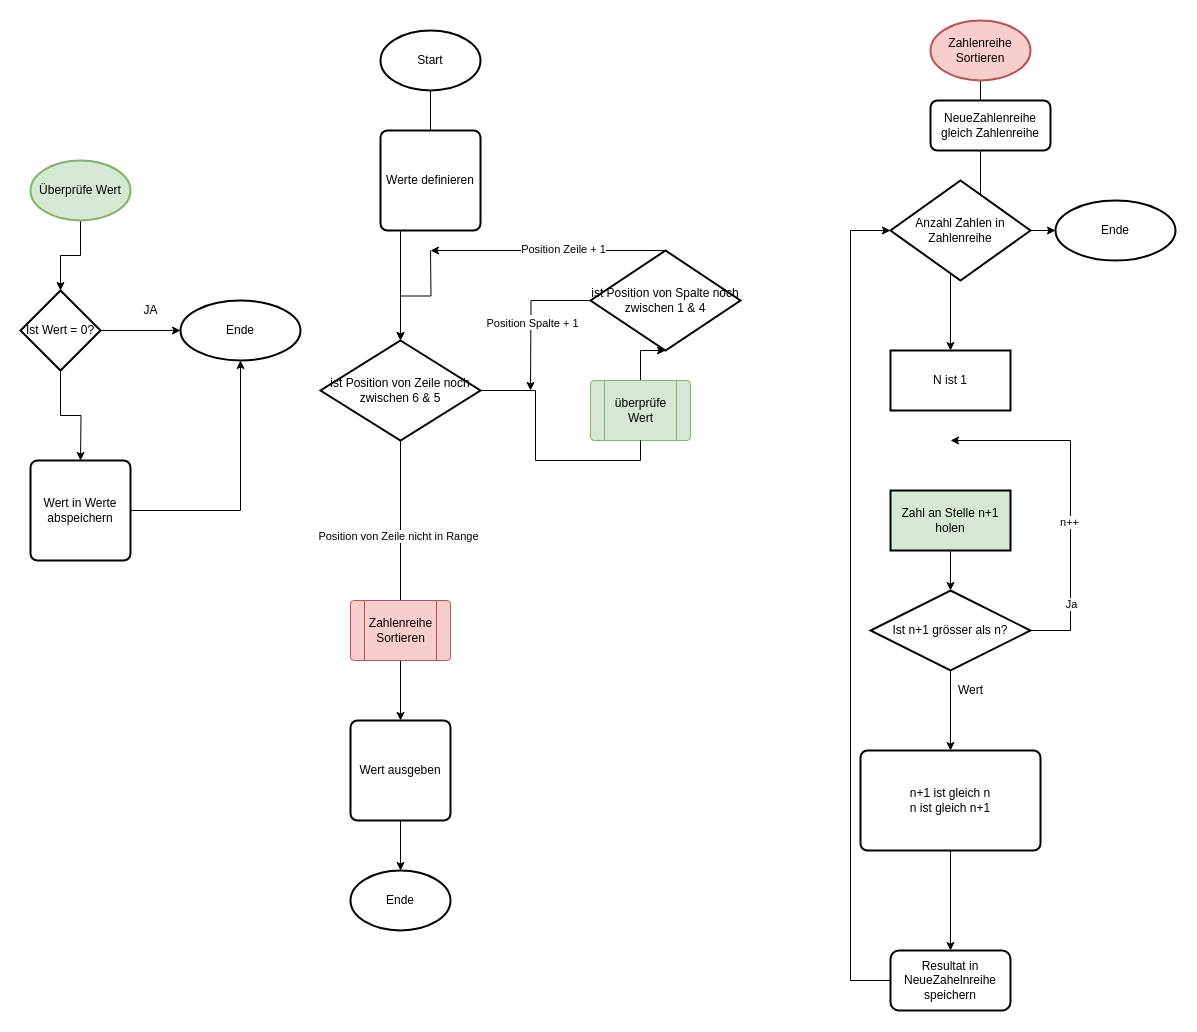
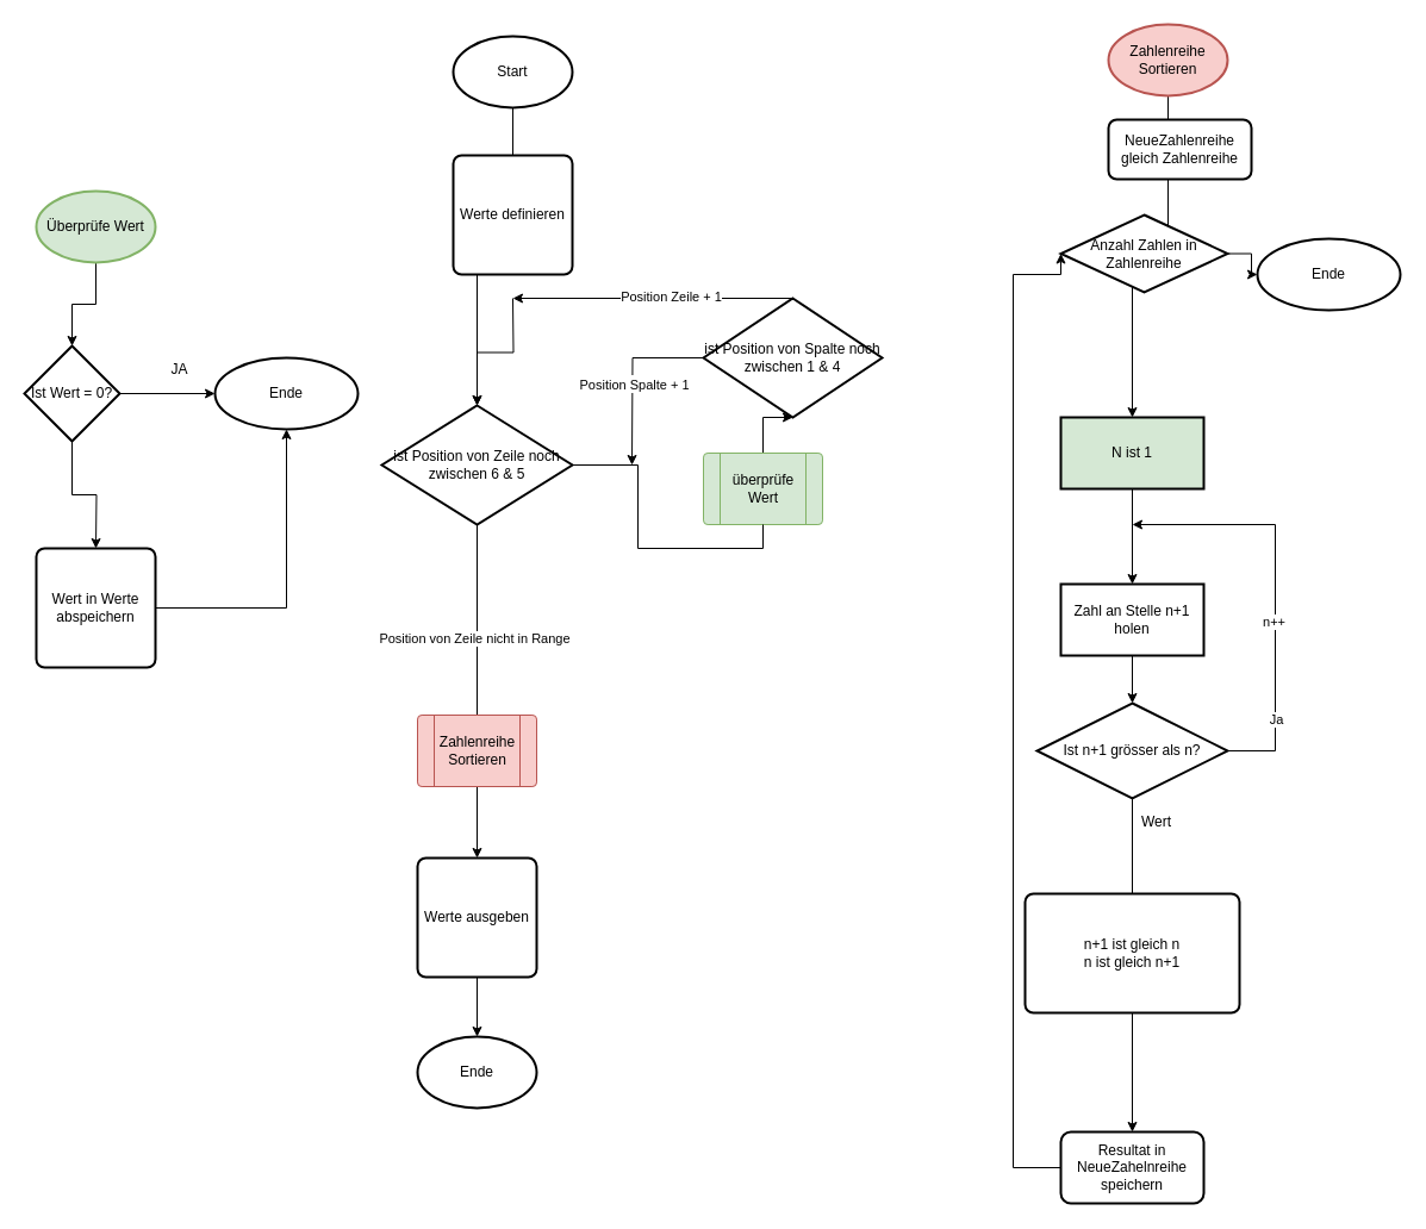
  <mxCell id="0" />
  <mxCell id="1" parent="0" />
  <mxCell id="2" style="edgeStyle=orthogonalEdgeStyle;rounded=0;orthogonalLoop=1;jettySize=auto;html=1;entryX=0.5;entryY=0;entryDx=0;entryDy=0;entryPerimeter=0;" edge="1" parent="1" source="3" target="8"><mxGeometry relative="1" as="geometry"><mxPoint x="430" y="190" as="targetPoint" /></mxGeometry></mxCell>
  <mxCell id="3" value="Start" style="strokeWidth=2;html=1;shape=mxgraph.flowchart.start_1;whiteSpace=wrap;" vertex="1" parent="1"><mxGeometry x="380" y="30" width="100" height="60" as="geometry" /></mxCell>
  <mxCell id="4" style="edgeStyle=orthogonalEdgeStyle;rounded=0;orthogonalLoop=1;jettySize=auto;html=1;" edge="1" parent="1" target="8"><mxGeometry relative="1" as="geometry"><mxPoint x="430" y="250" as="sourcePoint" /></mxGeometry></mxCell>
  <mxCell id="5" style="edgeStyle=orthogonalEdgeStyle;rounded=0;orthogonalLoop=1;jettySize=auto;html=1;entryX=0.5;entryY=1;entryDx=0;entryDy=0;entryPerimeter=0;startArrow=none;" edge="1" parent="1" source="15" target="14"><mxGeometry relative="1" as="geometry"><Array as="points"><mxPoint x="640" y="390" /><mxPoint x="640" y="350" /></Array></mxGeometry></mxCell>
  <mxCell id="6" value="" style="edgeStyle=orthogonalEdgeStyle;rounded=0;orthogonalLoop=1;jettySize=auto;html=1;entryX=0.5;entryY=0;entryDx=0;entryDy=0;" edge="1" parent="1" source="8" target="28"><mxGeometry relative="1" as="geometry"><mxPoint x="430" y="570" as="targetPoint" /><Array as="points" /></mxGeometry></mxCell>
  <mxCell id="7" value="Position von Zeile nicht in Range" style="edgeLabel;html=1;align=center;verticalAlign=middle;resizable=0;points=[];" vertex="1" connectable="0" parent="6"><mxGeometry x="-0.32" y="-3" relative="1" as="geometry"><mxPoint as="offset" /></mxGeometry></mxCell>
  <mxCell id="8" value="ist Position von Zeile noch zwischen 6 &amp;amp; 5" style="strokeWidth=2;html=1;shape=mxgraph.flowchart.decision;whiteSpace=wrap;" vertex="1" parent="1"><mxGeometry x="320" y="340" width="160" height="100" as="geometry" /></mxCell>
  <mxCell id="9" style="edgeStyle=orthogonalEdgeStyle;rounded=0;orthogonalLoop=1;jettySize=auto;html=1;" edge="1" parent="1" source="14"><mxGeometry relative="1" as="geometry"><mxPoint x="530" y="390" as="targetPoint" /></mxGeometry></mxCell>
  <mxCell id="10" value="n++" style="edgeLabel;html=1;align=center;verticalAlign=middle;resizable=0;points=[];" vertex="1" connectable="0" parent="9"><mxGeometry x="0.067" y="-1" relative="1" as="geometry"><mxPoint as="offset" /></mxGeometry></mxCell>
  <mxCell id="11" value="Position Spalte + 1" style="edgeLabel;html=1;align=center;verticalAlign=middle;resizable=0;points=[];" vertex="1" connectable="0" parent="9"><mxGeometry x="0.093" y="1" relative="1" as="geometry"><mxPoint as="offset" /></mxGeometry></mxCell>
  <mxCell id="12" style="edgeStyle=orthogonalEdgeStyle;rounded=0;orthogonalLoop=1;jettySize=auto;html=1;exitX=0.5;exitY=0;exitDx=0;exitDy=0;exitPerimeter=0;" edge="1" parent="1" source="14"><mxGeometry relative="1" as="geometry"><mxPoint x="430" y="250" as="targetPoint" /><Array as="points"><mxPoint x="560" y="250" /><mxPoint x="560" y="250" /></Array></mxGeometry></mxCell>
  <mxCell id="13" value="Position Zeile + 1" style="edgeLabel;html=1;align=center;verticalAlign=middle;resizable=0;points=[];" vertex="1" connectable="0" parent="12"><mxGeometry x="-0.122" y="-2" relative="1" as="geometry"><mxPoint as="offset" /></mxGeometry></mxCell>
  <mxCell id="14" value="ist Position von Spalte noch zwischen 1 &amp;amp; 4" style="strokeWidth=2;html=1;shape=mxgraph.flowchart.decision;whiteSpace=wrap;" vertex="1" parent="1"><mxGeometry x="590" y="250" width="150" height="100" as="geometry" /></mxCell>
  <mxCell id="15" value="" style="verticalLabelPosition=bottom;verticalAlign=top;html=1;shape=process;whiteSpace=wrap;rounded=1;size=0.14;arcSize=6;fillColor=#d5e8d4;strokeColor=#82b366;" vertex="1" parent="1"><mxGeometry x="590" y="380" width="100" height="60" as="geometry" /></mxCell>
  <mxCell id="16" value="" style="edgeStyle=orthogonalEdgeStyle;rounded=0;orthogonalLoop=1;jettySize=auto;html=1;entryX=0.5;entryY=1;entryDx=0;entryDy=0;entryPerimeter=0;endArrow=none;" edge="1" parent="1" source="8" target="15"><mxGeometry relative="1" as="geometry"><mxPoint x="480" y="390" as="sourcePoint" /><mxPoint x="640" y="350" as="targetPoint" /><Array as="points" /></mxGeometry></mxCell>
  <mxCell id="17" value="&lt;div&gt;überprüfe&lt;/div&gt;&lt;div&gt;Wert&lt;/div&gt;" style="text;html=1;align=center;verticalAlign=middle;resizable=0;points=[];autosize=1;strokeColor=none;fillColor=none;" vertex="1" parent="1"><mxGeometry x="605" y="395" width="70" height="30" as="geometry" /></mxCell>
  <mxCell id="18" value="" style="edgeStyle=orthogonalEdgeStyle;rounded=0;orthogonalLoop=1;jettySize=auto;html=1;" edge="1" parent="1" source="19" target="22"><mxGeometry relative="1" as="geometry" /></mxCell>
  <mxCell id="19" value="Überprüfe Wert" style="strokeWidth=2;html=1;shape=mxgraph.flowchart.start_1;whiteSpace=wrap;fillColor=#d5e8d4;strokeColor=#82b366;" vertex="1" parent="1"><mxGeometry x="30" y="160" width="100" height="60" as="geometry" /></mxCell>
  <mxCell id="20" value="" style="edgeStyle=orthogonalEdgeStyle;rounded=0;orthogonalLoop=1;jettySize=auto;html=1;" edge="1" parent="1" source="22" target="23"><mxGeometry relative="1" as="geometry" /></mxCell>
  <mxCell id="21" style="edgeStyle=orthogonalEdgeStyle;rounded=0;orthogonalLoop=1;jettySize=auto;html=1;" edge="1" parent="1" source="22"><mxGeometry relative="1" as="geometry"><mxPoint x="80" y="460" as="targetPoint" /></mxGeometry></mxCell>
  <mxCell id="22" value="Ist Wert = 0?" style="rhombus;whiteSpace=wrap;html=1;strokeWidth=2;" vertex="1" parent="1"><mxGeometry x="20" y="290" width="80" height="80" as="geometry" /></mxCell>
  <mxCell id="23" value="Ende" style="ellipse;whiteSpace=wrap;html=1;strokeWidth=2;" vertex="1" parent="1"><mxGeometry x="180" y="300" width="120" height="60" as="geometry" /></mxCell>
  <mxCell id="24" style="edgeStyle=orthogonalEdgeStyle;rounded=0;orthogonalLoop=1;jettySize=auto;html=1;entryX=0.5;entryY=1;entryDx=0;entryDy=0;" edge="1" parent="1" source="25" target="23"><mxGeometry relative="1" as="geometry" /></mxCell>
  <mxCell id="25" value="Wert in Werte abspeichern" style="rounded=1;whiteSpace=wrap;html=1;absoluteArcSize=1;arcSize=14;strokeWidth=2;gradientColor=#ffffff;" vertex="1" parent="1"><mxGeometry x="30" y="460" width="100" height="100" as="geometry" /></mxCell>
  <mxCell id="26" value="Werte definieren" style="rounded=1;whiteSpace=wrap;html=1;absoluteArcSize=1;arcSize=14;strokeWidth=2;" vertex="1" parent="1"><mxGeometry x="380" y="130" width="100" height="100" as="geometry" /></mxCell>
  <mxCell id="27" style="edgeStyle=orthogonalEdgeStyle;rounded=0;orthogonalLoop=1;jettySize=auto;html=1;entryX=0.5;entryY=0;entryDx=0;entryDy=0;entryPerimeter=0;" edge="1" parent="1" source="28" target="29"><mxGeometry relative="1" as="geometry" /></mxCell>
- <mxCell id="28" value="Wert ausgeben" style="rounded=1;whiteSpace=wrap;html=1;absoluteArcSize=1;arcSize=14;strokeWidth=2;" vertex="1" parent="1"><mxGeometry x="350" y="720" width="100" height="100" as="geometry" /></mxCell>
+ <mxCell id="28" value="Werte ausgeben" style="rounded=1;whiteSpace=wrap;html=1;absoluteArcSize=1;arcSize=14;strokeWidth=2;" vertex="1" parent="1"><mxGeometry x="350" y="720" width="100" height="100" as="geometry" /></mxCell>
  <mxCell id="29" value="Ende" style="strokeWidth=2;html=1;shape=mxgraph.flowchart.start_1;whiteSpace=wrap;" vertex="1" parent="1"><mxGeometry x="350" y="870" width="100" height="60" as="geometry" /></mxCell>
  <mxCell id="30" value="" style="verticalLabelPosition=bottom;verticalAlign=top;html=1;shape=process;whiteSpace=wrap;rounded=1;size=0.14;arcSize=6;fillColor=#f8cecc;strokeColor=#b85450;" vertex="1" parent="1"><mxGeometry x="350" y="600" width="100" height="60" as="geometry" /></mxCell>
  <mxCell id="31" value="&lt;div&gt;Zahlenreihe&lt;/div&gt;&lt;div&gt;Sortieren&lt;br&gt;&lt;/div&gt;" style="text;html=1;align=center;verticalAlign=middle;resizable=0;points=[];autosize=1;strokeColor=none;fillColor=none;" vertex="1" parent="1"><mxGeometry x="360" y="615" width="80" height="30" as="geometry" /></mxCell>
  <mxCell id="32" value="" style="edgeStyle=orthogonalEdgeStyle;rounded=0;orthogonalLoop=1;jettySize=auto;html=1;" edge="1" parent="1" source="33" target="35"><mxGeometry relative="1" as="geometry" /></mxCell>
  <mxCell id="33" value="Zahlenreihe Sortieren" style="strokeWidth=2;html=1;shape=mxgraph.flowchart.start_1;whiteSpace=wrap;fillColor=#f8cecc;strokeColor=#b85450;" vertex="1" parent="1"><mxGeometry x="930" y="20" width="100" height="60" as="geometry" /></mxCell>
- <mxCell id="35" value="N ist 1" style="whiteSpace=wrap;html=1;strokeWidth=2;" vertex="1" parent="1"><mxGeometry x="890" y="350" width="120" height="60" as="geometry" /></mxCell>
+ <mxCell id="34" value="" style="edgeStyle=orthogonalEdgeStyle;rounded=0;orthogonalLoop=1;jettySize=auto;html=1;" edge="1" parent="1" source="35" target="37"><mxGeometry relative="1" as="geometry" /></mxCell>
+ <mxCell id="35" value="N ist 1" style="whiteSpace=wrap;html=1;strokeWidth=2;fillColor=#d5e8d4;" vertex="1" parent="1"><mxGeometry x="890" y="350" width="120" height="60" as="geometry" /></mxCell>
  <mxCell id="36" value="" style="edgeStyle=orthogonalEdgeStyle;rounded=0;orthogonalLoop=1;jettySize=auto;html=1;" edge="1" parent="1" source="37" target="42"><mxGeometry relative="1" as="geometry" /></mxCell>
- <mxCell id="37" value="&lt;div&gt;Zahl an Stelle n+1 &lt;br&gt;&lt;/div&gt;&lt;div&gt;holen&lt;br&gt;&lt;/div&gt;" style="whiteSpace=wrap;html=1;strokeWidth=2;fillColor=#d5e8d4;" vertex="1" parent="1"><mxGeometry x="890" y="490" width="120" height="60" as="geometry" /></mxCell>
+ <mxCell id="37" value="&lt;div&gt;Zahl an Stelle n+1 &lt;br&gt;&lt;/div&gt;&lt;div&gt;holen&lt;br&gt;&lt;/div&gt;" style="whiteSpace=wrap;html=1;strokeWidth=2;" vertex="1" parent="1"><mxGeometry x="890" y="490" width="120" height="60" as="geometry" /></mxCell>
  <mxCell id="38" style="edgeStyle=orthogonalEdgeStyle;rounded=0;orthogonalLoop=1;jettySize=auto;html=1;" edge="1" parent="1"><mxGeometry relative="1" as="geometry"><mxPoint x="950" y="440" as="targetPoint" /><mxPoint x="1030" y="630" as="sourcePoint" /><Array as="points"><mxPoint x="1070" y="630" /><mxPoint x="1070" y="440" /></Array></mxGeometry></mxCell>
  <mxCell id="39" value="n++" style="edgeLabel;html=1;align=center;verticalAlign=middle;resizable=0;points=[];" vertex="1" connectable="0" parent="38"><mxGeometry x="-0.147" y="2" relative="1" as="geometry"><mxPoint as="offset" /></mxGeometry></mxCell>
  <mxCell id="40" value="Ja" style="edgeLabel;html=1;align=center;verticalAlign=middle;resizable=0;points=[];" vertex="1" connectable="0" parent="38"><mxGeometry x="-0.616" y="-1" relative="1" as="geometry"><mxPoint x="-1" as="offset" /></mxGeometry></mxCell>
- <mxCell id="41" style="edgeStyle=orthogonalEdgeStyle;rounded=0;orthogonalLoop=1;jettySize=auto;html=1;entryX=0.5;entryY=0;entryDx=0;entryDy=0;" edge="1" parent="1" source="42" target="45"><mxGeometry relative="1" as="geometry"><mxPoint x="950" y="700" as="targetPoint" /></mxGeometry></mxCell>
+ <mxCell id="41" style="edgeStyle=orthogonalEdgeStyle;rounded=0;orthogonalLoop=1;jettySize=auto;html=1;entryX=0.5;entryY=0;entryDx=0;entryDy=0;endArrow=none;" edge="1" parent="1" source="42" target="45"><mxGeometry relative="1" as="geometry"><mxPoint x="950" y="700" as="targetPoint" /></mxGeometry></mxCell>
  <mxCell id="42" value="Ist n+1 grösser als n?" style="rhombus;whiteSpace=wrap;html=1;strokeWidth=2;" vertex="1" parent="1"><mxGeometry x="870" y="590" width="160" height="80" as="geometry" /></mxCell>
  <mxCell id="43" value="JA" style="text;html=1;align=center;verticalAlign=middle;resizable=0;points=[];autosize=1;strokeColor=none;fillColor=none;" vertex="1" parent="1"><mxGeometry x="135" y="300" width="30" height="20" as="geometry" /></mxCell>
  <mxCell id="44" value="" style="edgeStyle=orthogonalEdgeStyle;rounded=0;orthogonalLoop=1;jettySize=auto;html=1;" edge="1" parent="1" source="45" target="49"><mxGeometry relative="1" as="geometry" /></mxCell>
  <mxCell id="45" value="&lt;div&gt;n+1 ist gleich n&lt;/div&gt;&lt;div&gt;n ist gleich n+1&lt;br&gt;&lt;/div&gt;" style="rounded=1;whiteSpace=wrap;html=1;absoluteArcSize=1;arcSize=14;strokeWidth=2;gradientColor=none;" vertex="1" parent="1"><mxGeometry x="860" y="750" width="180" height="100" as="geometry" /></mxCell>
  <mxCell id="46" value="Wert" style="text;html=1;align=center;verticalAlign=middle;resizable=0;points=[];autosize=1;strokeColor=none;fillColor=none;" vertex="1" parent="1"><mxGeometry x="950" y="680" width="40" height="20" as="geometry" /></mxCell>
  <mxCell id="47" value="&lt;div&gt;NeueZahlenreihe&lt;/div&gt;&lt;div&gt;gleich Zahlenreihe&lt;br&gt;&lt;/div&gt;" style="rounded=1;whiteSpace=wrap;html=1;absoluteArcSize=1;arcSize=14;strokeWidth=2;gradientColor=none;" vertex="1" parent="1"><mxGeometry x="930" y="100" width="120" height="50" as="geometry" /></mxCell>
  <mxCell id="48" style="edgeStyle=orthogonalEdgeStyle;rounded=0;orthogonalLoop=1;jettySize=auto;html=1;entryX=0;entryY=0.5;entryDx=0;entryDy=0;entryPerimeter=0;" edge="1" parent="1" source="49" target="51"><mxGeometry relative="1" as="geometry"><Array as="points"><mxPoint x="850" y="980" /><mxPoint x="850" y="230" /></Array></mxGeometry></mxCell>
  <mxCell id="49" value="&lt;div&gt;Resultat in NeueZahelnreihe&lt;/div&gt;&lt;div&gt;speichern&lt;br&gt;&lt;/div&gt;" style="whiteSpace=wrap;html=1;rounded=1;strokeWidth=2;arcSize=14;" vertex="1" parent="1"><mxGeometry x="890" y="950" width="120" height="60" as="geometry" /></mxCell>
  <mxCell id="50" value="" style="edgeStyle=orthogonalEdgeStyle;rounded=0;orthogonalLoop=1;jettySize=auto;html=1;" edge="1" parent="1" source="51" target="52"><mxGeometry relative="1" as="geometry" /></mxCell>
- <mxCell id="51" value="Anzahl Zahlen in Zahlenreihe" style="strokeWidth=2;html=1;shape=mxgraph.flowchart.decision;whiteSpace=wrap;gradientColor=none;" vertex="1" parent="1"><mxGeometry x="890" y="180" width="140" height="100" as="geometry" /></mxCell>
+ <mxCell id="51" value="Anzahl Zahlen in Zahlenreihe" style="strokeWidth=2;html=1;shape=mxgraph.flowchart.decision;whiteSpace=wrap;gradientColor=none;" vertex="1" parent="1"><mxGeometry x="890" y="180" width="140" height="65" as="geometry" /></mxCell>
  <mxCell id="52" value="Ende" style="ellipse;whiteSpace=wrap;html=1;strokeWidth=2;" vertex="1" parent="1"><mxGeometry x="1055" y="200" width="120" height="60" as="geometry" /></mxCell>
